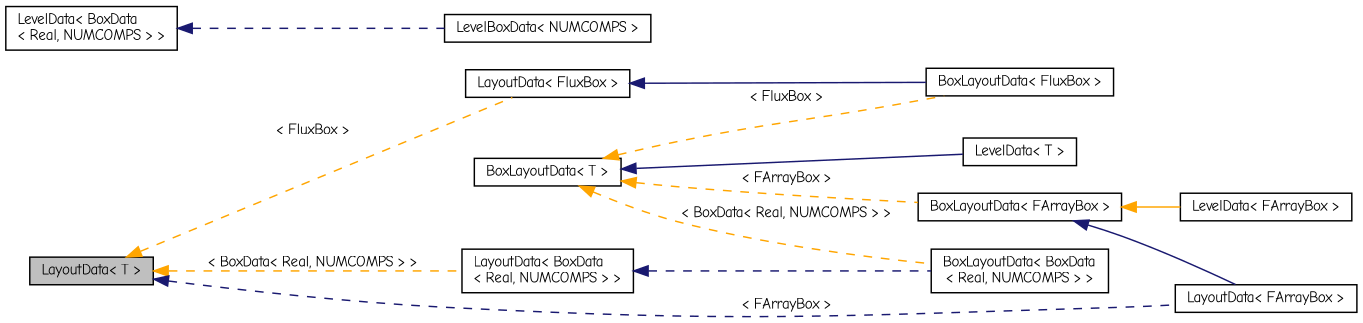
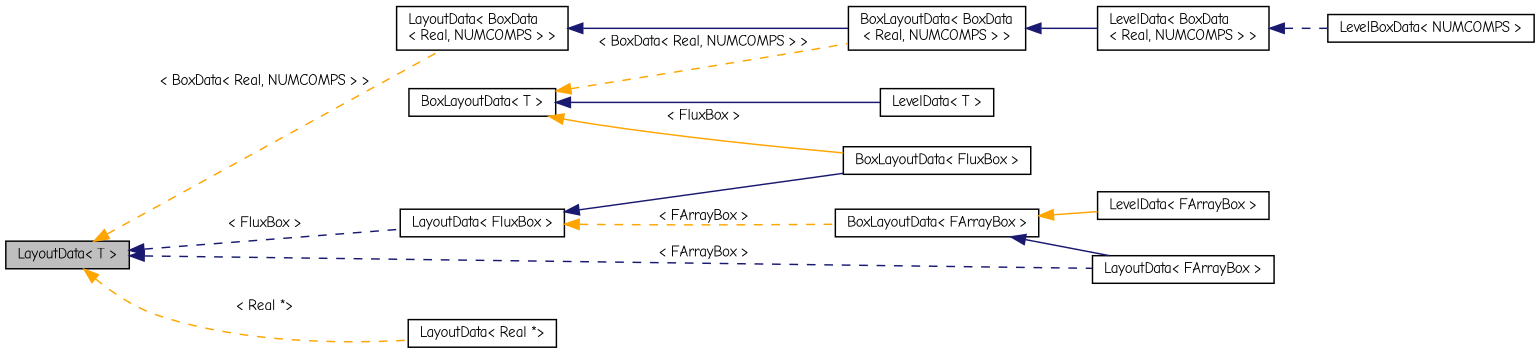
  digraph {
    fontname="Comic Neue"
    rankdir=LR
    node [color=black fillcolor=white fontname="Comic Neue" fontsize=10 shape=record style=filled]
    edge [color=orange dir=back fontname="Comic Neue" fontsize=10 labelfontname=Helvetica labelfontsize=10 style=dashed]
    n1 [fillcolor=grey75 fontcolor=black height=0.2 label="LayoutData\< T \>" width=0.4]
    n2 [height=0.2 label="LayoutData\< FluxBox \>" width=0.4]
    n3 [height=0.2 label="LayoutData\< BoxData\l\< Real, NUMCOMPS \> \>" width=0.4]
+   n4 [height=0.2 label="LayoutData\< Real *\>" width=0.4]
    n5 [height=0.2 label="LayoutData\< FArrayBox \>" width=0.4]
    n6 [height=0.2 label="BoxLayoutData\< T \>" width=0.4]
    n7 [height=0.2 label="LevelData\< T \>" width=0.4]
    n8 [height=0.2 label="BoxLayoutData\< FluxBox \>" width=0.4]
    n9 [height=0.2 label="BoxLayoutData\< BoxData\l\< Real, NUMCOMPS \> \>" width=0.4]
    n10 [height=0.2 label="BoxLayoutData\< FArrayBox \>" width=0.4]
    n11 [height=0.2 label="LevelData\< BoxData\l\< Real, NUMCOMPS \> \>" width=0.4]
    n12 [height=0.2 label="LevelData\< FArrayBox \>" width=0.4]
    n13 [height=0.2 label="LevelBoxData\< NUMCOMPS \>" width=0.4]
-   n1 -> n2 [label=" \< FluxBox \>"]
+   n1 -> n2 [color=midnightblue label=" \< FluxBox \>"]
    n1 -> n3 [label=" \< BoxData\< Real, NUMCOMPS \> \>"]
+   n1 -> n4 [label=" \< Real *\>"]
    n1 -> n5 [color=midnightblue label=" \< FArrayBox \>"]
    n2 -> n8 [color=midnightblue style=solid]
-   n3 -> n9 [color=midnightblue]
+   n3 -> n9 [color=midnightblue style=solid]
    n6 -> n7 [color=midnightblue style=solid]
-   n6 -> n8 [label=" \< FluxBox \>"]
+   n6 -> n8 [label=" \< FluxBox \>" style=solid]
    n6 -> n9 [label=" \< BoxData\< Real, NUMCOMPS \> \>"]
-   n6 -> n10 [label=" \< FArrayBox \>"]
+   n2 -> n10 [label=" \< FArrayBox \>"]
+   n9 -> n11 [color=midnightblue style=solid]
    n10 -> n5 [color=midnightblue style=solid]
    n10 -> n12 [style=solid]
    n11 -> n13 [color=midnightblue]
  }
